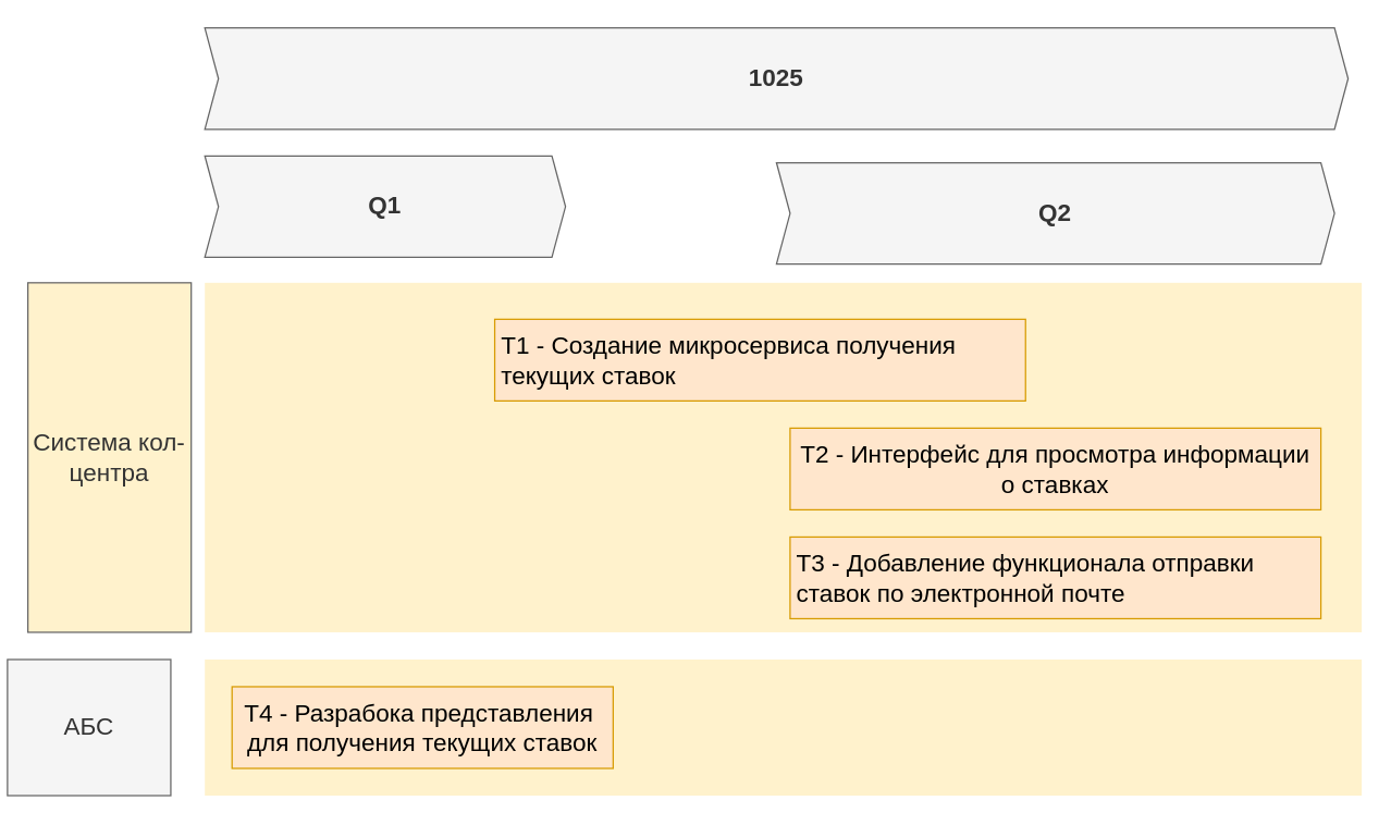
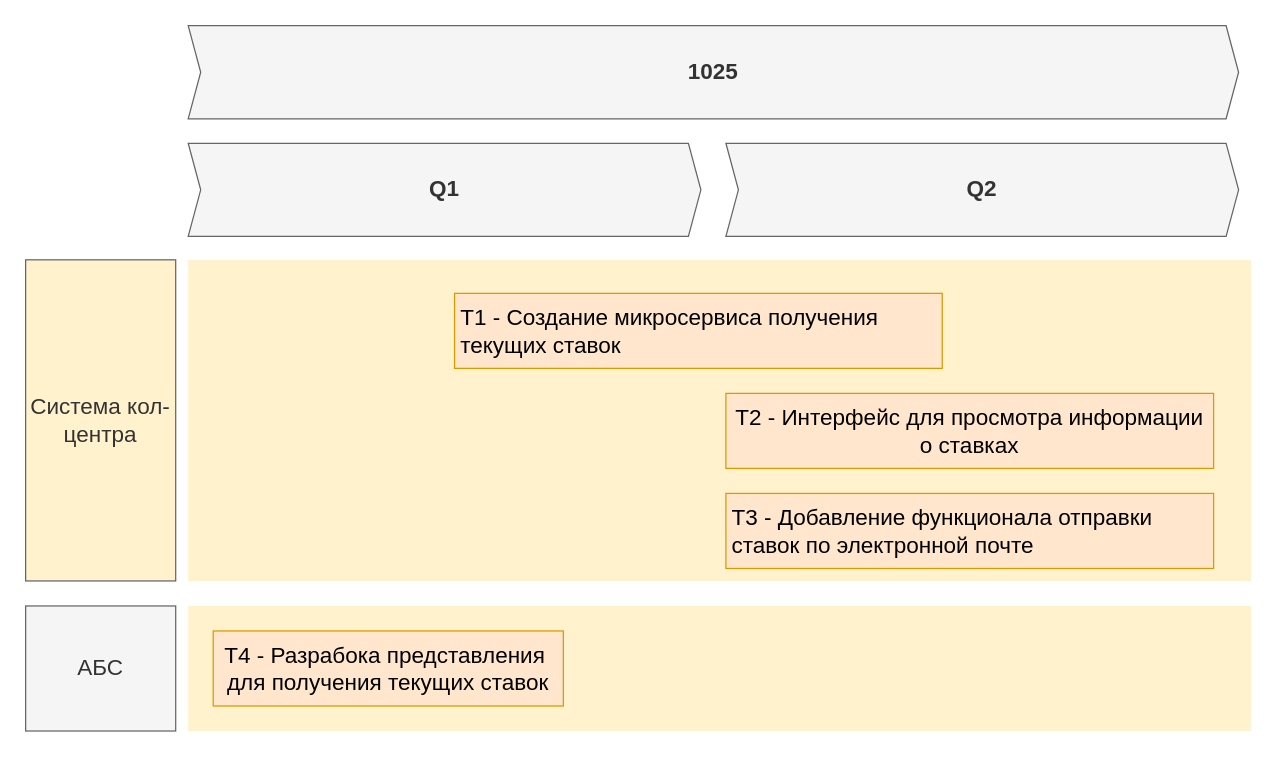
  <mxCell id="0" />
  <mxCell id="1" parent="0" />
  <mxCell id="2" value="" style="shape=rect;fillColor=#fff2cc;strokeColor=none;fontSize=24;html=1;whiteSpace=wrap;align=left;verticalAlign=top;spacing=5;rounded=0;" vertex="1" parent="1"><mxGeometry x="150" y="484" width="850" height="100" as="geometry" /></mxCell>
  <mxCell id="3" value="" style="shape=rect;fillColor=#fff2cc;strokeColor=none;fontSize=24;html=1;whiteSpace=wrap;align=left;verticalAlign=top;spacing=5;rounded=0;" vertex="1" parent="1"><mxGeometry x="150" y="207.2" width="850" height="256.8" as="geometry" /></mxCell>
  <mxCell id="4" value="T1 - Создание микросервиса получения&amp;nbsp;&lt;div&gt;текущих ставок&lt;/div&gt;" style="shape=rect;fillColor=#ffe6cc;strokeColor=#d79b00;fontSize=18;html=1;whiteSpace=wrap;align=left;verticalAlign=top;spacing=5;rounded=0;" vertex="1" parent="1"><mxGeometry x="363" y="234" width="390" height="60" as="geometry" /></mxCell>
  <mxCell id="5" value="&lt;span style=&quot;text-align: left;&quot;&gt;T2 - Интерфейс для просмотра информации о ставках&lt;/span&gt;" style="shape=rect;fillColor=#ffe6cc;strokeColor=#d79b00;fontSize=18;html=1;whiteSpace=wrap;align=center;verticalAlign=top;spacing=5;rounded=0;" vertex="1" parent="1"><mxGeometry x="580" y="314" width="390" height="60" as="geometry" /></mxCell>
  <mxCell id="6" value="Система кол-центра" style="rounded=0;whiteSpace=wrap;html=1;fillColor=#fff2cc;fontColor=#333333;strokeColor=#666666;fontSize=18;" vertex="1" parent="1"><mxGeometry x="20" y="207.2" width="120" height="256.8" as="geometry" /></mxCell>
- <mxCell id="7" value="АБС" style="rounded=0;whiteSpace=wrap;html=1;fillColor=#f5f5f5;fontColor=#333333;strokeColor=#666666;fontSize=18;" vertex="1" parent="1"><mxGeometry x="5" y="484" width="120" height="100" as="geometry" /></mxCell>
- <mxCell id="8" value="Q1" style="shape=step;perimeter=stepPerimeter;whiteSpace=wrap;html=1;fixedSize=1;size=10;fillColor=#f5f5f5;strokeColor=#666666;fontSize=18;fontStyle=1;align=center;rounded=0;fontColor=#333333;" vertex="1" parent="1"><mxGeometry x="150" y="114" width="265" height="74.4" as="geometry" /></mxCell>
+ <mxCell id="7" value="АБС" style="rounded=0;whiteSpace=wrap;html=1;fillColor=#f5f5f5;fontColor=#333333;strokeColor=#666666;fontSize=18;" vertex="1" parent="1"><mxGeometry x="20" y="484" width="120" height="100" as="geometry" /></mxCell>
+ <mxCell id="8" value="Q1" style="shape=step;perimeter=stepPerimeter;whiteSpace=wrap;html=1;fixedSize=1;size=10;fillColor=#f5f5f5;strokeColor=#666666;fontSize=18;fontStyle=1;align=center;rounded=0;fontColor=#333333;" vertex="1" parent="1"><mxGeometry x="150" y="114" width="410" height="74.4" as="geometry" /></mxCell>
  <mxCell id="9" value="T4 - Разрабока представления&amp;nbsp;&lt;div&gt;для получения текущих ставок&lt;/div&gt;" style="shape=rect;fillColor=#ffe6cc;strokeColor=#d79b00;fontSize=18;html=1;whiteSpace=wrap;align=center;verticalAlign=top;spacing=5;rounded=0;" vertex="1" parent="1"><mxGeometry x="170" y="504" width="280" height="60" as="geometry" /></mxCell>
  <mxCell id="10" value="1025" style="shape=step;perimeter=stepPerimeter;whiteSpace=wrap;html=1;fixedSize=1;size=10;fillColor=#f5f5f5;strokeColor=#666666;fontSize=18;fontStyle=1;align=center;rounded=0;fontColor=#333333;" vertex="1" parent="1"><mxGeometry x="150" y="20" width="840" height="74.4" as="geometry" /></mxCell>
- <mxCell id="11" value="Q2" style="shape=step;perimeter=stepPerimeter;whiteSpace=wrap;html=1;fixedSize=1;size=10;fillColor=#f5f5f5;strokeColor=#666666;fontSize=18;fontStyle=1;align=center;rounded=0;fontColor=#333333;" vertex="1" parent="1"><mxGeometry x="570" y="119" width="410" height="74.4" as="geometry" /></mxCell>
+ <mxCell id="11" value="Q2" style="shape=step;perimeter=stepPerimeter;whiteSpace=wrap;html=1;fixedSize=1;size=10;fillColor=#f5f5f5;strokeColor=#666666;fontSize=18;fontStyle=1;align=center;rounded=0;fontColor=#333333;" vertex="1" parent="1"><mxGeometry x="580" y="114" width="410" height="74.4" as="geometry" /></mxCell>
  <mxCell id="12" value="T3 - Добавление функционала отправки&amp;nbsp;&lt;div&gt;ставок по электронной почте&lt;/div&gt;" style="shape=rect;fillColor=#ffe6cc;strokeColor=#d79b00;fontSize=18;html=1;whiteSpace=wrap;align=left;verticalAlign=top;spacing=5;rounded=0;" vertex="1" parent="1"><mxGeometry x="580" y="394" width="390" height="60" as="geometry" /></mxCell>
